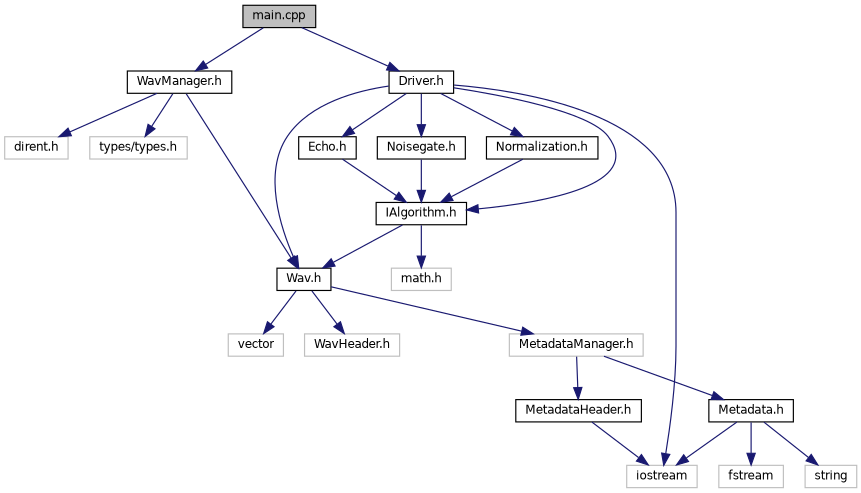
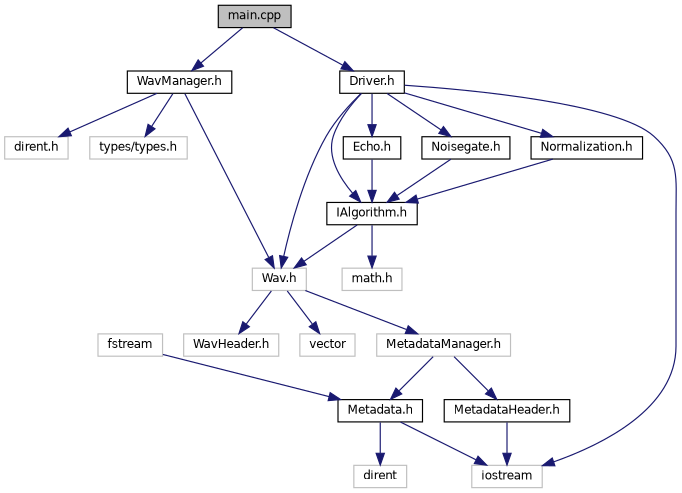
  digraph {
    fontname="DejaVu Sans"
    node [color=black fillcolor=white fontname="DejaVu Sans" fontsize=10 shape=record style=filled]
    edge [color=midnightblue fontname="DejaVu Sans" fontsize=10 labelfontname=Helvetica labelfontsize=10 style=solid]
    n1 [fillcolor=grey75 fontcolor=black height=0.2 label="main.cpp" width=0.4]
    n2 [height=0.2 label="WavManager.h" width=0.4]
    n3 [height=0.2 label="Driver.h" width=0.4]
    n4 [color=grey75 height=0.2 label="dirent.h" width=0.4]
    n5 [color=grey75 height=0.2 label="types/types.h" width=0.4]
-   n6 [height=0.2 label="Wav.h" width=0.4]
+   n6 [color=grey75 height=0.2 label="Wav.h" width=0.4]
    n7 [color=grey75 height=0.2 label=iostream width=0.4]
    n8 [height=0.2 label="IAlgorithm.h" width=0.4]
    n9 [height=0.2 label="Echo.h" width=0.4]
    n10 [height=0.2 label="Noisegate.h" width=0.4]
    n11 [height=0.2 label="Normalization.h" width=0.4]
    n12 [color=grey75 height=0.2 label="WavHeader.h" width=0.4]
    n13 [color=grey75 height=0.2 label="MetadataManager.h" width=0.4]
    n14 [color=grey75 height=0.2 label=vector width=0.4]
    n15 [height=0.2 label="Metadata.h" width=0.4]
    n16 [height=0.2 label="MetadataHeader.h" width=0.4]
    n17 [color=grey75 height=0.2 label=fstream width=0.4]
-   n18 [color=grey75 height=0.2 label=string width=0.4]
+   n18 [color=grey75 height=0.2 label=dirent width=0.4]
    n19 [color=grey75 height=0.2 label="math.h" width=0.4]
    n1 -> n2
    n1 -> n3
    n2 -> n4
    n2 -> n5
    n2 -> n6
    n3 -> n6
    n3 -> n7
    n3 -> n8
    n3 -> n9
    n3 -> n10
    n3 -> n11
    n6 -> n12
    n6 -> n13
    n6 -> n14
    n8 -> n6
    n8 -> n19
    n9 -> n8
    n10 -> n8
    n11 -> n8
    n13 -> n15
    n13 -> n16
    n15 -> n7
-   n15 -> n17
+   n17 -> n15
    n15 -> n18
    n16 -> n7
  }
